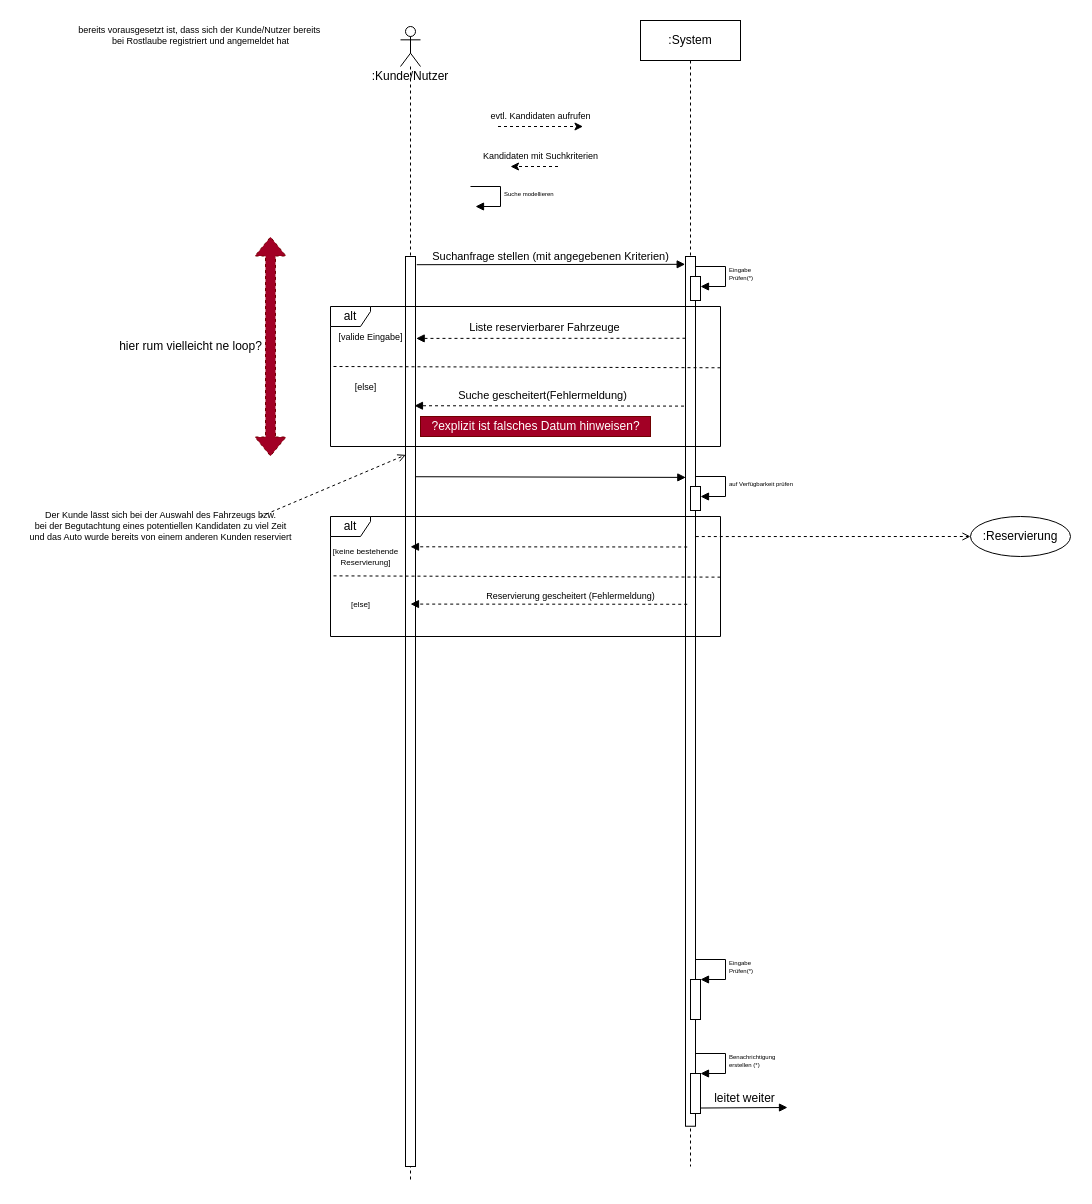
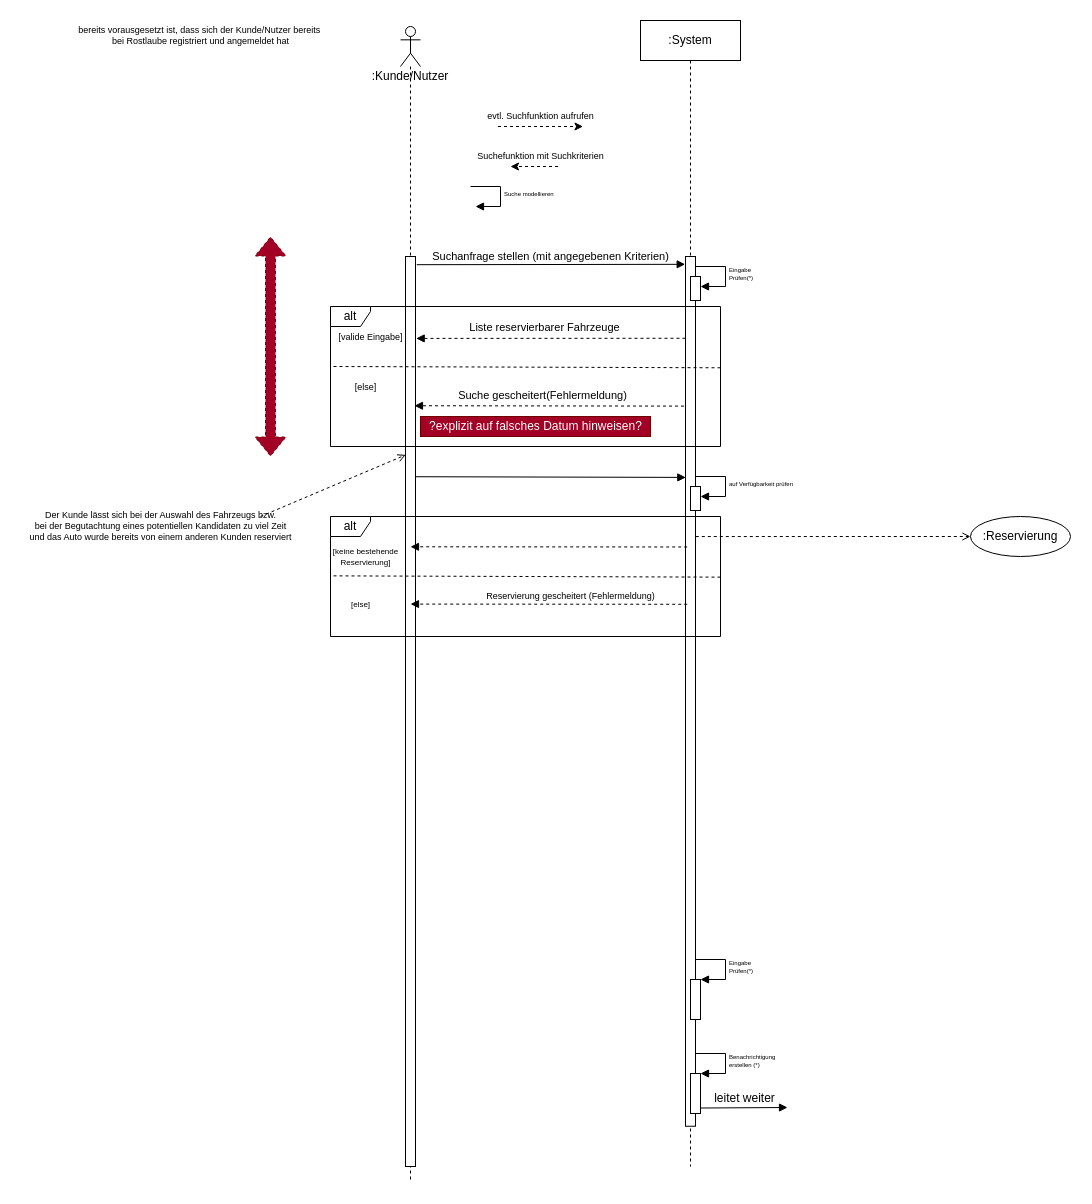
  <mxCell id="0" />
  <mxCell id="1" parent="0" />
  <mxCell id="2" value=":Kunde/Nutzer&lt;br&gt;" style="shape=umlLifeline;participant=umlActor;perimeter=lifelinePerimeter;whiteSpace=wrap;html=1;container=1;collapsible=0;recursiveResize=0;verticalAlign=top;spacingTop=36;outlineConnect=0;size=40;" parent="1" vertex="1"><mxGeometry x="400" y="26" width="20" height="1156" as="geometry" /></mxCell>
  <mxCell id="3" value="" style="html=1;points=[];perimeter=orthogonalPerimeter;verticalAlign=bottom;" parent="2" vertex="1"><mxGeometry x="5" y="230" width="10" height="910" as="geometry" /></mxCell>
  <mxCell id="4" value=":System" style="shape=umlLifeline;perimeter=lifelinePerimeter;whiteSpace=wrap;html=1;container=1;collapsible=0;recursiveResize=0;outlineConnect=0;" parent="1" vertex="1"><mxGeometry x="640" y="20" width="100" height="1146" as="geometry" /></mxCell>
  <mxCell id="5" style="edgeStyle=none;html=1;" parent="4" target="4" edge="1"><mxGeometry relative="1" as="geometry"><mxPoint x="49.5" y="170" as="sourcePoint" /></mxGeometry></mxCell>
  <mxCell id="6" value="" style="html=1;points=[];perimeter=orthogonalPerimeter;verticalAlign=bottom;" parent="4" vertex="1"><mxGeometry x="45" y="236" width="10" height="869.74" as="geometry" /></mxCell>
  <mxCell id="7" value="leitet weiter" style="html=1;verticalAlign=bottom;endArrow=block;fontSize=12;exitX=0.993;exitY=0.506;exitDx=0;exitDy=0;exitPerimeter=0;" parent="4" edge="1"><mxGeometry width="80" relative="1" as="geometry"><mxPoint x="59.93" y="1087.518" as="sourcePoint" /><mxPoint x="147" y="1087" as="targetPoint" /></mxGeometry></mxCell>
  <mxCell id="8" value="" style="html=1;points=[];perimeter=orthogonalPerimeter;fontSize=6;" parent="4" vertex="1"><mxGeometry x="50" y="1053" width="10" height="40" as="geometry" /></mxCell>
  <mxCell id="9" value="&lt;font style=&quot;font-size: 6px&quot;&gt;&lt;span style=&quot;text-align: center&quot;&gt;Benachrichtigung&lt;/span&gt;&lt;br style=&quot;text-align: center&quot;&gt;&lt;span style=&quot;text-align: center&quot;&gt;erstellen (*)&lt;/span&gt;&lt;/font&gt;" style="edgeStyle=orthogonalEdgeStyle;html=1;align=left;spacingLeft=2;endArrow=block;rounded=0;entryX=1;entryY=0;fontSize=6;" parent="4" target="8" edge="1"><mxGeometry relative="1" as="geometry"><mxPoint x="55" y="1033" as="sourcePoint" /><Array as="points"><mxPoint x="85" y="1033" /></Array></mxGeometry></mxCell>
  <mxCell id="10" value="" style="html=1;points=[];perimeter=orthogonalPerimeter;fontSize=6;" parent="4" vertex="1"><mxGeometry x="50" y="466" width="10" height="24" as="geometry" /></mxCell>
  <mxCell id="11" value="" style="html=1;points=[];perimeter=orthogonalPerimeter;fontSize=6;" parent="4" vertex="1"><mxGeometry x="50" y="959" width="10" height="40" as="geometry" /></mxCell>
  <mxCell id="12" value="&lt;font style=&quot;font-size: 6px&quot;&gt;&lt;span style=&quot;text-align: center&quot;&gt;Eingabe &lt;br&gt;Prüfen(*)&lt;/span&gt;&lt;/font&gt;" style="edgeStyle=orthogonalEdgeStyle;html=1;align=left;spacingLeft=2;endArrow=block;rounded=0;entryX=1;entryY=0;fontSize=6;" parent="4" target="11" edge="1"><mxGeometry relative="1" as="geometry"><mxPoint x="55" y="939" as="sourcePoint" /><Array as="points"><mxPoint x="85" y="939" /></Array></mxGeometry></mxCell>
  <mxCell id="13" value="" style="html=1;points=[];perimeter=orthogonalPerimeter;verticalAlign=bottom;" vertex="1" parent="4"><mxGeometry x="50" y="256" width="10" height="24" as="geometry" /></mxCell>
  <mxCell id="14" value="&lt;font style=&quot;font-size: 6px&quot;&gt;&lt;span style=&quot;text-align: center&quot;&gt;Eingabe &lt;br&gt;Prüfen(*)&lt;/span&gt;&lt;/font&gt;" style="edgeStyle=orthogonalEdgeStyle;html=1;align=left;spacingLeft=2;endArrow=block;rounded=0;entryX=1;entryY=0;fontSize=6;" edge="1" parent="4"><mxGeometry relative="1" as="geometry"><mxPoint x="55" y="246" as="sourcePoint" /><Array as="points"><mxPoint x="85" y="246" /></Array><mxPoint x="60" y="266" as="targetPoint" /></mxGeometry></mxCell>
  <mxCell id="15" value="&lt;font style=&quot;font-size: 9px&quot;&gt;[valide Eingabe]&lt;/font&gt;" style="text;html=1;align=center;verticalAlign=middle;resizable=0;points=[];autosize=1;strokeColor=none;fillColor=none;" vertex="1" parent="4"><mxGeometry x="-310" y="306" width="80" height="20" as="geometry" /></mxCell>
  <mxCell id="16" value="&lt;div style=&quot;text-align: center&quot;&gt;auf Verfügbarkeit prüfen&lt;/div&gt;" style="edgeStyle=orthogonalEdgeStyle;html=1;align=left;spacingLeft=2;endArrow=block;rounded=0;entryX=1;entryY=0;fontSize=6;" edge="1" parent="4"><mxGeometry relative="1" as="geometry"><mxPoint x="55" y="456" as="sourcePoint" /><Array as="points"><mxPoint x="85" y="456" /></Array><mxPoint x="60" y="476" as="targetPoint" /></mxGeometry></mxCell>
  <mxCell id="17" value="alt" style="shape=umlFrame;whiteSpace=wrap;html=1;width=40;height=20;" vertex="1" parent="4"><mxGeometry x="-310" y="496" width="390" height="120" as="geometry" /></mxCell>
  <mxCell id="18" value="" style="html=1;verticalAlign=bottom;endArrow=block;rounded=0;exitX=0.949;exitY=0.242;exitDx=0;exitDy=0;exitPerimeter=0;entryX=0.032;entryY=0.254;entryDx=0;entryDy=0;entryPerimeter=0;" parent="1" source="3" target="6" edge="1"><mxGeometry x="-0.282" y="18" width="80" relative="1" as="geometry"><mxPoint x="430" y="476" as="sourcePoint" /><mxPoint x="610" y="476" as="targetPoint" /><mxPoint as="offset" /></mxGeometry></mxCell>
  <mxCell id="19" value="" style="endArrow=block;html=1;exitX=1.127;exitY=0.009;exitDx=0;exitDy=0;exitPerimeter=0;endFill=1;entryX=-0.032;entryY=0.009;entryDx=0;entryDy=0;entryPerimeter=0;" edge="1" parent="1" source="3" target="6"><mxGeometry width="50" height="50" relative="1" as="geometry"><mxPoint x="420" y="266" as="sourcePoint" /><mxPoint x="630" y="264" as="targetPoint" /></mxGeometry></mxCell>
  <mxCell id="20" value="Suchanfrage stellen (mit angegebenen Kriterien)" style="edgeLabel;html=1;align=center;verticalAlign=middle;resizable=0;points=[];" vertex="1" connectable="0" parent="19"><mxGeometry x="0.27" relative="1" as="geometry"><mxPoint x="-37" y="-8" as="offset" /></mxGeometry></mxCell>
  <mxCell id="21" value="&lt;font style=&quot;font-size: 9px&quot;&gt;[else]&lt;/font&gt;" style="text;html=1;align=center;verticalAlign=middle;resizable=0;points=[];autosize=1;strokeColor=none;fillColor=none;" vertex="1" parent="1"><mxGeometry x="345" y="376" width="40" height="20" as="geometry" /></mxCell>
  <mxCell id="22" value="" style="endArrow=block;html=1;endFill=1;exitX=-0.003;exitY=0.094;exitDx=0;exitDy=0;exitPerimeter=0;dashed=1;entryX=1.069;entryY=0.09;entryDx=0;entryDy=0;entryPerimeter=0;" edge="1" parent="1" source="6" target="3"><mxGeometry width="50" height="50" relative="1" as="geometry"><mxPoint x="635.49" y="305.58" as="sourcePoint" /><mxPoint x="414.5" y="305.58" as="targetPoint" /></mxGeometry></mxCell>
  <mxCell id="23" value="Liste reservierbarer Fahrzeuge" style="edgeLabel;html=1;align=center;verticalAlign=middle;resizable=0;points=[];" vertex="1" connectable="0" parent="22"><mxGeometry x="0.474" y="-4" relative="1" as="geometry"><mxPoint x="57" y="-7" as="offset" /></mxGeometry></mxCell>
  <mxCell id="24" value="" style="endArrow=block;html=1;endFill=1;exitX=-0.147;exitY=0.172;exitDx=0;exitDy=0;exitPerimeter=0;dashed=1;entryX=0.896;entryY=0.164;entryDx=0;entryDy=0;entryPerimeter=0;" edge="1" parent="1" source="6" target="3"><mxGeometry width="50" height="50" relative="1" as="geometry"><mxPoint x="635.5" y="396" as="sourcePoint" /><mxPoint x="420" y="406" as="targetPoint" /></mxGeometry></mxCell>
  <mxCell id="25" value="Suche gescheitert(Fehlermeldung)" style="edgeLabel;html=1;align=center;verticalAlign=middle;resizable=0;points=[];" vertex="1" connectable="0" parent="24"><mxGeometry x="0.474" y="-4" relative="1" as="geometry"><mxPoint x="57" y="-7" as="offset" /></mxGeometry></mxCell>
  <mxCell id="26" value="alt" style="shape=umlFrame;whiteSpace=wrap;html=1;width=40;height=20;" vertex="1" parent="1"><mxGeometry x="330" y="306" width="390" height="140" as="geometry" /></mxCell>
  <mxCell id="27" value="" style="endArrow=none;dashed=1;html=1;fontSize=6;exitX=1;exitY=0.422;exitDx=0;exitDy=0;exitPerimeter=0;entryX=0;entryY=0.485;entryDx=0;entryDy=0;entryPerimeter=0;" edge="1" parent="1"><mxGeometry width="50" height="50" relative="1" as="geometry"><mxPoint x="720" y="367.28" as="sourcePoint" /><mxPoint x="330" y="366" as="targetPoint" /></mxGeometry></mxCell>
  <mxCell id="28" value="bereits vorausgesetzt ist, dass sich der Kunde/Nutzer bereits&amp;nbsp;&lt;br&gt;bei Rostlaube registriert und angemeldet hat" style="text;html=1;align=center;verticalAlign=middle;resizable=0;points=[];autosize=1;strokeColor=none;fillColor=none;fontSize=9;" vertex="1" parent="1"><mxGeometry y="20" width="260" height="30" as="geometry" x="70" /></mxCell>
- <mxCell id="29" value="evtl. Kandidaten aufrufen" style="text;html=1;align=center;verticalAlign=middle;resizable=0;points=[];autosize=1;strokeColor=none;fillColor=none;fontSize=9;" vertex="1" parent="1"><mxGeometry x="480" y="106" width="120" height="20" as="geometry" /></mxCell>
+ <mxCell id="29" value="evtl. Suchfunktion aufrufen" style="text;html=1;align=center;verticalAlign=middle;resizable=0;points=[];autosize=1;strokeColor=none;fillColor=none;fontSize=9;" vertex="1" parent="1"><mxGeometry x="480" y="106" width="120" height="20" as="geometry" /></mxCell>
  <mxCell id="30" value="" style="endArrow=classic;html=1;dashed=1;fontSize=9;" edge="1" parent="1"><mxGeometry width="50" height="50" relative="1" as="geometry"><mxPoint x="497.5" y="126" as="sourcePoint" /><mxPoint x="582.5" y="126" as="targetPoint" /></mxGeometry></mxCell>
  <mxCell id="31" value="" style="endArrow=classic;html=1;dashed=1;fontSize=9;" edge="1" parent="1"><mxGeometry width="50" height="50" relative="1" as="geometry"><mxPoint x="557.5" y="166" as="sourcePoint" /><mxPoint x="510" y="166" as="targetPoint" /></mxGeometry></mxCell>
- <mxCell id="32" value="Kandidaten mit Suchkriterien" style="text;html=1;align=center;verticalAlign=middle;resizable=0;points=[];autosize=1;strokeColor=none;fillColor=none;fontSize=9;" vertex="1" parent="1"><mxGeometry x="470" y="146" width="140" height="20" as="geometry" /></mxCell>
+ <mxCell id="32" value="Suchefunktion mit Suchkriterien" style="text;html=1;align=center;verticalAlign=middle;resizable=0;points=[];autosize=1;strokeColor=none;fillColor=none;fontSize=9;" vertex="1" parent="1"><mxGeometry x="470" y="146" width="140" height="20" as="geometry" /></mxCell>
  <mxCell id="33" value="" style="endArrow=block;html=1;dashed=1;fontSize=9;exitX=0.171;exitY=0.334;exitDx=0;exitDy=0;exitPerimeter=0;entryX=0.5;entryY=0.319;entryDx=0;entryDy=0;entryPerimeter=0;endFill=1;" edge="1" parent="1" source="6" target="3"><mxGeometry width="50" height="50" relative="1" as="geometry"><mxPoint x="620" y="546" as="sourcePoint" /><mxPoint x="440" y="546" as="targetPoint" /></mxGeometry></mxCell>
  <mxCell id="34" value="" style="endArrow=block;html=1;dashed=1;fontSize=9;exitX=0.171;exitY=0.334;exitDx=0;exitDy=0;exitPerimeter=0;entryX=0.5;entryY=0.319;entryDx=0;entryDy=0;entryPerimeter=0;endFill=1;" edge="1" parent="1"><mxGeometry width="50" height="50" relative="1" as="geometry"><mxPoint x="686.71" y="603.783" as="sourcePoint" /><mxPoint x="410" y="603.58" as="targetPoint" /></mxGeometry></mxCell>
  <mxCell id="35" value="Reservierung gescheitert (Fehlermeldung)" style="text;html=1;align=center;verticalAlign=middle;resizable=0;points=[];autosize=1;strokeColor=none;fillColor=none;fontSize=9;" vertex="1" parent="1"><mxGeometry x="480" y="586" width="180" height="20" as="geometry" /></mxCell>
  <mxCell id="36" value="" style="endArrow=open;dashed=1;html=1;fontSize=9;entryX=0.027;entryY=0.218;entryDx=0;entryDy=0;entryPerimeter=0;startArrow=none;startFill=0;endFill=0;" edge="1" parent="1" target="3"><mxGeometry width="50" height="50" relative="1" as="geometry"><mxPoint x="260" y="516" as="sourcePoint" /><mxPoint x="310" y="466" as="targetPoint" /></mxGeometry></mxCell>
  <mxCell id="37" value="Der Kunde lässt sich bei der Auswahl des Fahrzeugs bzw.&lt;br&gt;bei der Begutachtung eines potentiellen Kandidaten zu viel Zeit&lt;br&gt;und das Auto wurde bereits von einem anderen Kunden reserviert" style="text;html=1;align=center;verticalAlign=middle;resizable=0;points=[];autosize=1;strokeColor=none;fillColor=none;fontSize=9;" vertex="1" parent="1"><mxGeometry x="20" y="506" width="280" height="40" as="geometry" /></mxCell>
  <mxCell id="38" value="" style="endArrow=none;dashed=1;html=1;fontSize=6;exitX=1;exitY=0.422;exitDx=0;exitDy=0;exitPerimeter=0;entryX=0;entryY=0.485;entryDx=0;entryDy=0;entryPerimeter=0;" edge="1" parent="1"><mxGeometry width="50" height="50" relative="1" as="geometry"><mxPoint x="720" y="576.64" as="sourcePoint" /><mxPoint x="330" y="575.36" as="targetPoint" /></mxGeometry></mxCell>
  <mxCell id="39" value="&lt;font style=&quot;font-size: 8px&quot;&gt;[keine bestehende &lt;br&gt;Reservierung]&lt;/font&gt;" style="text;html=1;align=center;verticalAlign=middle;resizable=0;points=[];autosize=1;strokeColor=none;fillColor=none;fontSize=9;" vertex="1" parent="1"><mxGeometry x="325" y="541" width="80" height="30" as="geometry" /></mxCell>
  <mxCell id="40" value="[else]" style="text;html=1;align=center;verticalAlign=middle;resizable=0;points=[];autosize=1;strokeColor=none;fillColor=none;fontSize=8;" vertex="1" parent="1"><mxGeometry x="345" y="594" width="30" height="20" as="geometry" /></mxCell>
  <mxCell id="41" value="&lt;font style=&quot;font-size: 12px&quot;&gt;:Reservierung&lt;/font&gt;" style="ellipse;whiteSpace=wrap;html=1;fontSize=8;" vertex="1" parent="1"><mxGeometry x="970" y="516" width="100" height="40" as="geometry" /></mxCell>
  <mxCell id="42" value="" style="html=1;verticalAlign=bottom;endArrow=open;rounded=0;entryX=0;entryY=0.5;entryDx=0;entryDy=0;dashed=1;endFill=0;exitX=1.032;exitY=0.322;exitDx=0;exitDy=0;exitPerimeter=0;" edge="1" parent="1" source="6" target="41"><mxGeometry x="-0.282" y="18" width="80" relative="1" as="geometry"><mxPoint x="730" y="536" as="sourcePoint" /><mxPoint x="960.83" y="536.274" as="targetPoint" /><mxPoint as="offset" /></mxGeometry></mxCell>
  <mxCell id="43" value="&lt;div style=&quot;text-align: center&quot;&gt;Suche modellieren&lt;/div&gt;" style="edgeStyle=orthogonalEdgeStyle;html=1;align=left;spacingLeft=2;endArrow=block;rounded=0;entryX=1;entryY=0;fontSize=6;" edge="1" parent="1"><mxGeometry relative="1" as="geometry"><mxPoint x="470" y="186" as="sourcePoint" /><Array as="points"><mxPoint x="500" y="186" /></Array><mxPoint x="475" y="206" as="targetPoint" /></mxGeometry></mxCell>
  <mxCell id="44" value="" style="shape=flexArrow;endArrow=classic;startArrow=classic;html=1;dashed=1;fontSize=12;fillColor=#a20025;strokeColor=#6F0000;" edge="1" parent="1"><mxGeometry width="100" height="100" relative="1" as="geometry"><mxPoint x="270" y="456" as="sourcePoint" /><mxPoint x="270" y="236" as="targetPoint" /></mxGeometry></mxCell>
- <mxCell id="45" value="hier rum vielleicht ne loop?" style="text;html=1;align=center;verticalAlign=middle;resizable=0;points=[];autosize=1;strokeColor=none;fillColor=none;fontSize=12;" vertex="1" parent="1"><mxGeometry x="110" y="336" width="160" height="20" as="geometry" /></mxCell>
- <mxCell id="46" value="?explizit ist falsches Datum hinweisen?" style="text;html=1;align=center;verticalAlign=middle;resizable=0;points=[];autosize=1;strokeColor=#6F0000;fillColor=#a20025;fontSize=12;fontColor=#ffffff;" vertex="1" parent="1"><mxGeometry x="420" y="416" width="230" height="20" as="geometry" /></mxCell>
+ <mxCell id="46" value="?explizit auf falsches Datum hinweisen?" style="text;html=1;align=center;verticalAlign=middle;resizable=0;points=[];autosize=1;strokeColor=#6F0000;fillColor=#a20025;fontSize=12;fontColor=#ffffff;" vertex="1" parent="1"><mxGeometry x="420" y="416" width="230" height="20" as="geometry" /></mxCell>
